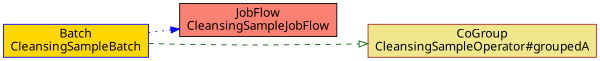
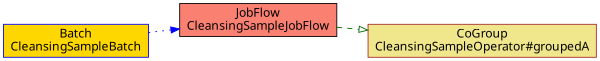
  digraph {
    fontname="Noto Sans"
    rankdir=LR
    node [fontname="Noto Sans" shape=box style=filled]
    edge [fontname="Noto Sans"]
    n1 [color=blue fillcolor=gold label="Batch\nCleansingSampleBatch"]
    n2 [color=black fillcolor=salmon label="JobFlow\nCleansingSampleJobFlow"]
    n3 [color=brown fillcolor=khaki label="CoGroup\nCleansingSampleOperator#groupedA"]
    n1 -> n2 [arrowhead=normal color=blue style=dotted]
-   n1 -> n3 [arrowhead=onormal color=darkgreen style=dashed]
+   n2 -> n3 [arrowhead=onormal color=darkgreen style=dashed]
  }
